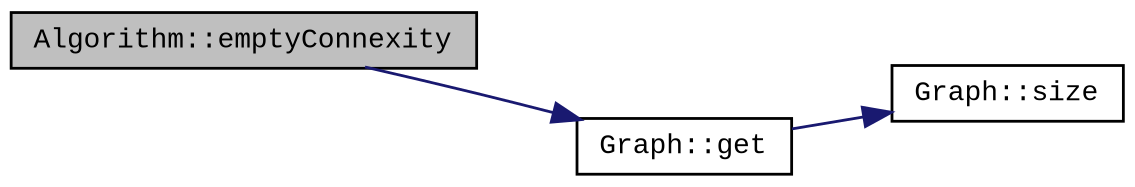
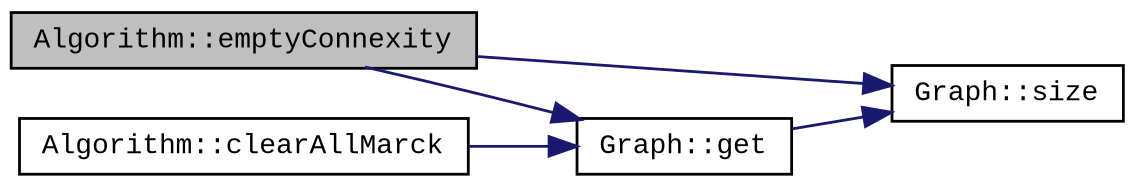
  digraph {
    fontname="Liberation Mono"
    rankdir=LR
    node [color=black fillcolor=white fontname="Liberation Mono" fontsize=10 shape=record style=filled]
    edge [color=midnightblue fontname="Liberation Mono" fontsize=10 labelfontname=Helvetica labelfontsize=10 style=solid]
    n1 [fillcolor=grey75 fontcolor=black height=0.2 label="Algorithm::emptyConnexity" width=0.4]
    n2 [height=0.2 label="Graph::size" width=0.4]
    n3 [height=0.2 label="Graph::get" width=0.4]
+   n4 [height=0.2 label="Algorithm::clearAllMarck" width=0.4]
+   n1 -> n2
    n1 -> n3
    n3 -> n2
+   n4 -> n3
  }
